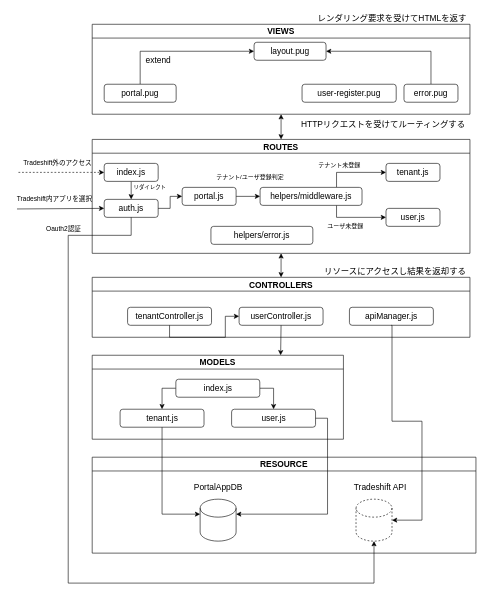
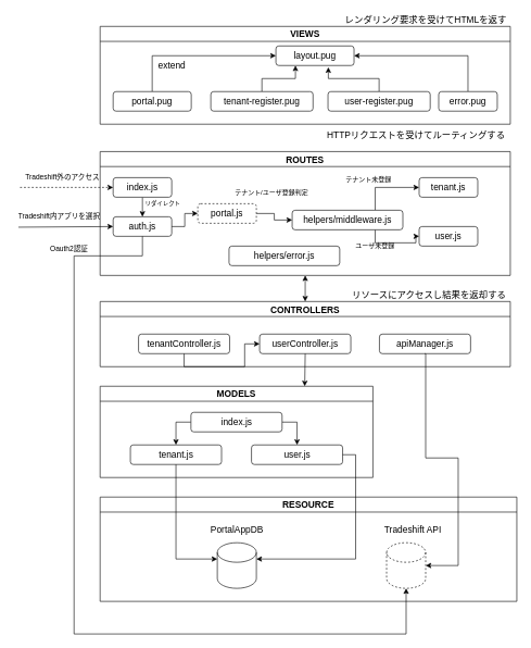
  <mxCell id="0" />
  <mxCell id="1" parent="0" />
  <mxCell id="2" value="VIEWS" style="swimlane;fontSize=14;" parent="1" vertex="1"><mxGeometry x="153" y="40" width="630" height="150" as="geometry" /></mxCell>
  <mxCell id="3" style="edgeStyle=orthogonalEdgeStyle;rounded=0;orthogonalLoop=1;jettySize=auto;html=1;exitX=0.5;exitY=0;exitDx=0;exitDy=0;entryX=0;entryY=0.5;entryDx=0;entryDy=0;fontSize=14;" parent="2" source="4" target="11" edge="1"><mxGeometry relative="1" as="geometry" /></mxCell>
  <mxCell id="4" value="portal.pug" style="rounded=1;whiteSpace=wrap;html=1;fontSize=14;" parent="2" vertex="1"><mxGeometry x="20" y="100" width="120" height="30" as="geometry" /></mxCell>
+ <mxCell id="5" style="edgeStyle=orthogonalEdgeStyle;rounded=0;orthogonalLoop=1;jettySize=auto;html=1;exitX=0.5;exitY=0;exitDx=0;exitDy=0;entryX=0.25;entryY=1;entryDx=0;entryDy=0;fontSize=14;" parent="2" source="6" target="11" edge="1"><mxGeometry relative="1" as="geometry" /></mxCell>
+ <mxCell id="6" value="tenant-register.pug" style="rounded=1;whiteSpace=wrap;html=1;fontSize=14;" parent="2" vertex="1"><mxGeometry x="170" y="100" width="157" height="30" as="geometry" /></mxCell>
+ <mxCell id="7" style="edgeStyle=orthogonalEdgeStyle;rounded=0;orthogonalLoop=1;jettySize=auto;html=1;exitX=0.5;exitY=0;exitDx=0;exitDy=0;entryX=0.671;entryY=1.088;entryDx=0;entryDy=0;entryPerimeter=0;fontSize=14;" parent="2" source="8" target="11" edge="1"><mxGeometry relative="1" as="geometry" /></mxCell>
  <mxCell id="8" value="user-register.pug" style="rounded=1;whiteSpace=wrap;html=1;fontSize=14;" parent="2" vertex="1"><mxGeometry x="350" y="100" width="157" height="30" as="geometry" /></mxCell>
  <mxCell id="9" style="edgeStyle=orthogonalEdgeStyle;rounded=0;orthogonalLoop=1;jettySize=auto;html=1;exitX=0.5;exitY=0;exitDx=0;exitDy=0;entryX=1;entryY=0.5;entryDx=0;entryDy=0;fontSize=14;" parent="2" source="10" target="11" edge="1"><mxGeometry relative="1" as="geometry" /></mxCell>
  <mxCell id="10" value="error.pug" style="rounded=1;whiteSpace=wrap;html=1;fontSize=14;" parent="2" vertex="1"><mxGeometry x="520" y="100" width="90" height="30" as="geometry" /></mxCell>
  <mxCell id="11" value="layout.pug" style="rounded=1;whiteSpace=wrap;html=1;fontSize=14;" parent="2" vertex="1"><mxGeometry x="270" y="30" width="120" height="30" as="geometry" /></mxCell>
  <mxCell id="12" value="extend" style="text;html=1;align=center;verticalAlign=middle;resizable=0;points=[];autosize=1;fontSize=14;" parent="2" vertex="1"><mxGeometry x="80" y="50" width="60" height="20" as="geometry" /></mxCell>
  <mxCell id="13" value="ROUTES" style="swimlane;fontSize=14;" parent="1" vertex="1"><mxGeometry x="153" y="232" width="630" height="190" as="geometry" /></mxCell>
  <mxCell id="14" value="auth.js" style="rounded=1;whiteSpace=wrap;html=1;fontSize=14;" parent="13" vertex="1"><mxGeometry x="20" y="100" width="90" height="30" as="geometry" /></mxCell>
  <mxCell id="15" style="edgeStyle=orthogonalEdgeStyle;rounded=0;orthogonalLoop=1;jettySize=auto;html=1;exitX=0.5;exitY=1;exitDx=0;exitDy=0;entryX=0.5;entryY=0;entryDx=0;entryDy=0;fontSize=14;" parent="13" source="16" target="14" edge="1"><mxGeometry relative="1" as="geometry" /></mxCell>
  <mxCell id="16" value="index.js" style="rounded=1;whiteSpace=wrap;html=1;fontSize=14;" parent="13" vertex="1"><mxGeometry x="20" y="40" width="90" height="30" as="geometry" /></mxCell>
  <mxCell id="17" value="helpers/error.js" style="rounded=1;whiteSpace=wrap;html=1;fontSize=14;" parent="13" vertex="1"><mxGeometry x="198" y="145" width="170" height="30" as="geometry" /></mxCell>
  <mxCell id="18" value="tenant.js" style="rounded=1;whiteSpace=wrap;html=1;fontSize=14;" parent="13" vertex="1"><mxGeometry x="490" y="40" width="90" height="30" as="geometry" /></mxCell>
  <mxCell id="19" value="user.js" style="rounded=1;whiteSpace=wrap;html=1;fontSize=14;" parent="13" vertex="1"><mxGeometry x="490" y="115" width="90" height="30" as="geometry" /></mxCell>
  <mxCell id="20" style="edgeStyle=orthogonalEdgeStyle;rounded=0;orthogonalLoop=1;jettySize=auto;html=1;exitX=0.75;exitY=0;exitDx=0;exitDy=0;entryX=0;entryY=0.5;entryDx=0;entryDy=0;fontSize=14;" parent="13" source="22" target="18" edge="1"><mxGeometry relative="1" as="geometry" /></mxCell>
  <mxCell id="21" style="edgeStyle=orthogonalEdgeStyle;rounded=0;orthogonalLoop=1;jettySize=auto;html=1;exitX=0.75;exitY=1;exitDx=0;exitDy=0;entryX=0;entryY=0.5;entryDx=0;entryDy=0;fontSize=14;" parent="13" source="22" target="19" edge="1"><mxGeometry relative="1" as="geometry" /></mxCell>
- <mxCell id="22" value="helpers/middleware.js" style="rounded=1;whiteSpace=wrap;html=1;fontSize=14;" parent="13" vertex="1"><mxGeometry x="280" y="80" width="170" height="30" as="geometry" /></mxCell>
+ <mxCell id="22" value="helpers/middleware.js" style="rounded=1;whiteSpace=wrap;html=1;fontSize=14;" parent="13" vertex="1"><mxGeometry x="295" y="90" width="170" height="30" as="geometry" /></mxCell>
  <mxCell id="23" value="リダイレクト" style="text;html=1;align=center;verticalAlign=middle;resizable=0;points=[];autosize=1;fontSize=9;" parent="13" vertex="1"><mxGeometry x="61" y="70" width="70" height="20" as="geometry" /></mxCell>
  <mxCell id="24" value="テナント/ユーザ登録判定" style="text;html=1;align=center;verticalAlign=middle;resizable=0;points=[];autosize=1;fontSize=10;" parent="13" vertex="1"><mxGeometry x="198" y="53" width="130" height="20" as="geometry" /></mxCell>
  <mxCell id="25" value="テナント未登録" style="text;html=1;align=center;verticalAlign=middle;resizable=0;points=[];autosize=1;fontSize=10;" parent="13" vertex="1"><mxGeometry x="367" y="33" width="90" height="20" as="geometry" /></mxCell>
  <mxCell id="26" value="ユーザ未登録" style="text;html=1;align=center;verticalAlign=middle;resizable=0;points=[];autosize=1;fontSize=10;" parent="13" vertex="1"><mxGeometry x="382" y="135" width="80" height="20" as="geometry" /></mxCell>
  <mxCell id="27" value="レンダリング要求を受けてHTMLを返す" style="text;html=1;align=center;verticalAlign=middle;resizable=0;points=[];autosize=1;fontSize=14;" parent="1" vertex="1"><mxGeometry x="523" y="20" width="260" height="20" as="geometry" /></mxCell>
  <mxCell id="28" value="HTTPリクエストを受けてルーティングする" style="text;html=1;align=center;verticalAlign=middle;resizable=0;points=[];autosize=1;fontSize=14;" parent="1" vertex="1"><mxGeometry x="493" y="197" width="290" height="20" as="geometry" /></mxCell>
  <mxCell id="29" style="edgeStyle=orthogonalEdgeStyle;rounded=0;orthogonalLoop=1;jettySize=auto;html=1;exitX=1;exitY=0.5;exitDx=0;exitDy=0;entryX=0;entryY=0.5;entryDx=0;entryDy=0;fontSize=14;" parent="1" source="30" target="22" edge="1"><mxGeometry relative="1" as="geometry" /></mxCell>
- <mxCell id="30" value="portal.js" style="rounded=1;whiteSpace=wrap;html=1;fontSize=14;" parent="1" vertex="1"><mxGeometry x="303" y="312" width="90" height="30" as="geometry" /></mxCell>
+ <mxCell id="30" value="portal.js" style="rounded=1;whiteSpace=wrap;html=1;fontSize=14;dashed=1;" parent="1" vertex="1"><mxGeometry x="303" y="312" width="90" height="30" as="geometry" /></mxCell>
  <mxCell id="31" value="MODELS" style="swimlane;fontSize=14;" parent="1" vertex="1"><mxGeometry x="153" y="592" width="419" height="140" as="geometry" /></mxCell>
  <mxCell id="32" value="user.js" style="rounded=1;whiteSpace=wrap;html=1;fontSize=14;" parent="31" vertex="1"><mxGeometry x="232.5" y="90" width="140" height="30" as="geometry" /></mxCell>
  <mxCell id="33" value="tenant.js" style="rounded=1;whiteSpace=wrap;html=1;fontSize=14;" parent="31" vertex="1"><mxGeometry x="46.5" y="90" width="140" height="30" as="geometry" /></mxCell>
  <mxCell id="34" style="edgeStyle=orthogonalEdgeStyle;rounded=0;orthogonalLoop=1;jettySize=auto;html=1;exitX=0;exitY=0.5;exitDx=0;exitDy=0;entryX=0.5;entryY=0;entryDx=0;entryDy=0;fontSize=14;" parent="31" source="36" target="33" edge="1"><mxGeometry relative="1" as="geometry" /></mxCell>
  <mxCell id="35" style="edgeStyle=orthogonalEdgeStyle;rounded=0;orthogonalLoop=1;jettySize=auto;html=1;exitX=1;exitY=0.5;exitDx=0;exitDy=0;entryX=0.5;entryY=0;entryDx=0;entryDy=0;fontSize=14;" parent="31" source="36" target="32" edge="1"><mxGeometry relative="1" as="geometry" /></mxCell>
  <mxCell id="36" value="index.js" style="rounded=1;whiteSpace=wrap;html=1;fontSize=14;" parent="31" vertex="1"><mxGeometry x="139.5" y="40" width="140" height="30" as="geometry" /></mxCell>
  <mxCell id="37" value="リソースにアクセスし結果を返却する" style="text;html=1;align=center;verticalAlign=middle;resizable=0;points=[];autosize=1;fontSize=14;" parent="1" vertex="1"><mxGeometry x="533" y="442" width="250" height="20" as="geometry" /></mxCell>
  <mxCell id="38" value="CONTROLLERS" style="swimlane;fontSize=14;" parent="1" vertex="1"><mxGeometry x="153" y="462" width="630" height="100" as="geometry" /></mxCell>
  <mxCell id="39" value="userController.js" style="rounded=1;whiteSpace=wrap;html=1;fontSize=14;" parent="38" vertex="1"><mxGeometry x="245" y="50" width="140" height="30" as="geometry" /></mxCell>
  <mxCell id="40" value="tenantController.js" style="rounded=1;whiteSpace=wrap;html=1;fontSize=14;" parent="38" vertex="1"><mxGeometry x="59" y="50" width="140" height="30" as="geometry" /></mxCell>
  <mxCell id="41" value="apiManager.js" style="rounded=1;whiteSpace=wrap;html=1;fontSize=14;" parent="38" vertex="1"><mxGeometry x="429" y="50" width="140" height="30" as="geometry" /></mxCell>
  <mxCell id="42" value="RESOURCE" style="swimlane;fontSize=14;" parent="1" vertex="1"><mxGeometry x="153" y="762" width="640" height="160" as="geometry" /></mxCell>
  <mxCell id="43" value="" style="shape=cylinder3;whiteSpace=wrap;html=1;boundedLbl=1;backgroundOutline=1;size=15;fontSize=14;" parent="42" vertex="1"><mxGeometry x="180" y="70" width="60" height="70" as="geometry" /></mxCell>
  <mxCell id="44" value="PortalAppDB" style="text;html=1;align=center;verticalAlign=middle;resizable=0;points=[];autosize=1;fontSize=14;" parent="42" vertex="1"><mxGeometry x="160" y="40" width="100" height="20" as="geometry" /></mxCell>
  <mxCell id="45" value="" style="shape=cylinder3;whiteSpace=wrap;html=1;boundedLbl=1;backgroundOutline=1;size=15;fontSize=14;dashed=1;" parent="42" vertex="1"><mxGeometry x="440" y="70" width="60" height="70" as="geometry" /></mxCell>
  <mxCell id="46" value="Tradeshift API" style="text;html=1;align=center;verticalAlign=middle;resizable=0;points=[];autosize=1;fontSize=14;" parent="42" vertex="1"><mxGeometry x="430" y="40" width="100" height="20" as="geometry" /></mxCell>
  <mxCell id="47" value="" style="endArrow=classic;html=1;fontSize=14;entryX=0;entryY=0.5;entryDx=0;entryDy=0;exitX=0.054;exitY=1.3;exitDx=0;exitDy=0;exitPerimeter=0;" parent="1" source="57" target="14" edge="1"><mxGeometry width="50" height="50" relative="1" as="geometry"><mxPoint x="40" y="347" as="sourcePoint" /><mxPoint x="610" y="462" as="targetPoint" /></mxGeometry></mxCell>
  <mxCell id="48" style="edgeStyle=orthogonalEdgeStyle;rounded=0;orthogonalLoop=1;jettySize=auto;html=1;exitX=1;exitY=0.5;exitDx=0;exitDy=0;entryX=0;entryY=0.5;entryDx=0;entryDy=0;fontSize=14;" parent="1" source="14" target="30" edge="1"><mxGeometry relative="1" as="geometry" /></mxCell>
- <mxCell id="49" value="" style="endArrow=classic;startArrow=classic;html=1;fontSize=14;entryX=0.5;entryY=1;entryDx=0;entryDy=0;exitX=0.5;exitY=0;exitDx=0;exitDy=0;" parent="1" source="13" target="2" edge="1"><mxGeometry width="50" height="50" relative="1" as="geometry"><mxPoint x="573" y="312" as="sourcePoint" /><mxPoint x="623" y="262" as="targetPoint" /></mxGeometry></mxCell>
  <mxCell id="50" value="" style="endArrow=classic;startArrow=classic;html=1;fontSize=14;entryX=0.5;entryY=0;entryDx=0;entryDy=0;exitX=0.5;exitY=1;exitDx=0;exitDy=0;" parent="1" source="13" target="38" edge="1"><mxGeometry width="50" height="50" relative="1" as="geometry"><mxPoint x="573" y="312" as="sourcePoint" /><mxPoint x="623" y="262" as="targetPoint" /></mxGeometry></mxCell>
  <mxCell id="51" style="edgeStyle=orthogonalEdgeStyle;rounded=0;orthogonalLoop=1;jettySize=auto;html=1;exitX=0.5;exitY=1;exitDx=0;exitDy=0;fontSize=14;" parent="1" source="40" target="39" edge="1"><mxGeometry relative="1" as="geometry" /></mxCell>
  <mxCell id="52" value="" style="endArrow=classic;html=1;fontSize=14;entryX=0.75;entryY=0;entryDx=0;entryDy=0;exitX=0.5;exitY=1;exitDx=0;exitDy=0;" parent="1" source="39" target="31" edge="1"><mxGeometry width="50" height="50" relative="1" as="geometry"><mxPoint x="573" y="612" as="sourcePoint" /><mxPoint x="623" y="562" as="targetPoint" /></mxGeometry></mxCell>
  <mxCell id="53" style="edgeStyle=orthogonalEdgeStyle;rounded=0;orthogonalLoop=1;jettySize=auto;html=1;fontSize=14;entryX=0;entryY=0;entryDx=0;entryDy=25;entryPerimeter=0;exitX=0.5;exitY=1;exitDx=0;exitDy=0;" parent="1" source="33" target="43" edge="1"><mxGeometry relative="1" as="geometry"><mxPoint x="423" y="792" as="targetPoint" /><mxPoint x="323" y="712" as="sourcePoint" /><Array as="points"><mxPoint x="270" y="857" /></Array></mxGeometry></mxCell>
  <mxCell id="54" style="edgeStyle=orthogonalEdgeStyle;rounded=0;orthogonalLoop=1;jettySize=auto;html=1;exitX=1;exitY=0.5;exitDx=0;exitDy=0;entryX=1;entryY=0;entryDx=0;entryDy=25;entryPerimeter=0;fontSize=14;" parent="1" source="32" target="43" edge="1"><mxGeometry relative="1" as="geometry" /></mxCell>
  <mxCell id="55" style="edgeStyle=orthogonalEdgeStyle;rounded=0;orthogonalLoop=1;jettySize=auto;html=1;exitX=0.5;exitY=1;exitDx=0;exitDy=0;fontSize=14;entryX=1;entryY=0.5;entryDx=0;entryDy=0;entryPerimeter=0;" parent="1" source="41" target="45" edge="1"><mxGeometry relative="1" as="geometry"><mxPoint x="652" y="832" as="targetPoint" /><Array as="points"><mxPoint x="653" y="542" /><mxPoint x="653" y="702" /><mxPoint x="703" y="702" /><mxPoint x="703" y="867" /></Array></mxGeometry></mxCell>
  <mxCell id="56" style="edgeStyle=orthogonalEdgeStyle;rounded=0;orthogonalLoop=1;jettySize=auto;html=1;exitX=0.5;exitY=1;exitDx=0;exitDy=0;entryX=0.5;entryY=1;entryDx=0;entryDy=0;entryPerimeter=0;fontSize=14;" parent="1" source="14" target="45" edge="1"><mxGeometry relative="1" as="geometry"><Array as="points"><mxPoint x="218" y="392" /><mxPoint x="113" y="392" /><mxPoint x="113" y="972" /><mxPoint x="623" y="972" /></Array></mxGeometry></mxCell>
  <mxCell id="57" value="Tradeshift内アプリを選択" style="text;html=1;align=center;verticalAlign=middle;resizable=0;points=[];autosize=1;fontSize=11;" parent="1" vertex="1"><mxGeometry x="20" y="322" width="140" height="20" as="geometry" /></mxCell>
  <mxCell id="58" value="" style="endArrow=classic;html=1;fontSize=11;entryX=0;entryY=0.5;entryDx=0;entryDy=0;dashed=1;" parent="1" target="16" edge="1"><mxGeometry width="50" height="50" relative="1" as="geometry"><mxPoint x="30" y="287" as="sourcePoint" /><mxPoint x="570" y="362" as="targetPoint" /></mxGeometry></mxCell>
  <mxCell id="59" value="Tradeshift外のアクセス" style="text;html=1;align=center;verticalAlign=middle;resizable=0;points=[];autosize=1;fontSize=11;" parent="1" vertex="1"><mxGeometry x="30" y="262" width="130" height="20" as="geometry" /></mxCell>
  <mxCell id="60" value="Oauth2認証" style="text;html=1;align=center;verticalAlign=middle;resizable=0;points=[];autosize=1;fontSize=11;" parent="1" vertex="1"><mxGeometry x="70" y="372" width="70" height="20" as="geometry" /></mxCell>
